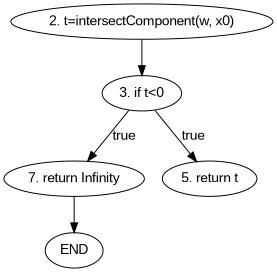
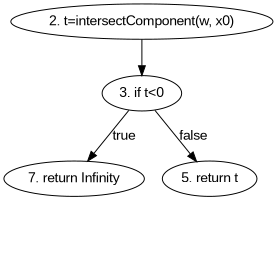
  digraph {
    fontname="Liberation Sans"
    node [fontname="Liberation Sans"]
    edge [fontname="Liberation Sans"]
    n1 [label="2. t=intersectComponent(w, x0)"]
    n2 [label="3. if t<0"]
    n3 [label="7. return Infinity"]
    n4 [label="5. return t"]
-   END
    n1 -> n2
    n2 -> n3 [label=true]
-   n2 -> n4 [label=true]
-   n3 -> END
+   n2 -> n4 [label=false]
  }
